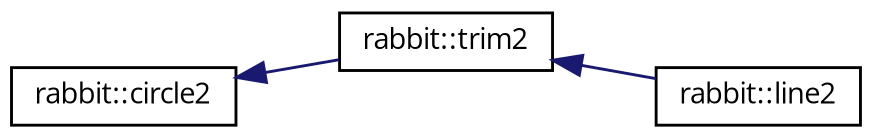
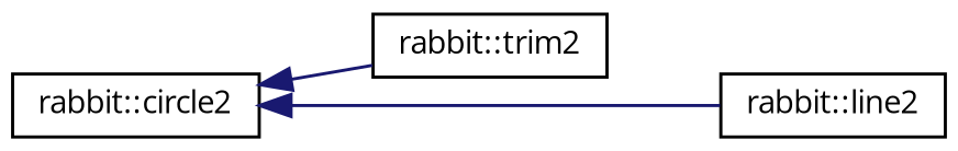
  digraph {
    fontname="Open Sans"
    rankdir=LR
    node [color=black fillcolor=white fontname="Open Sans" fontsize=10 shape=record style=filled]
    edge [color=midnightblue dir=back fontname="Open Sans" fontsize=10 labelfontname=Helvetica labelfontsize=10 style=solid]
    n1 [height=0.2 label="rabbit::trim2" width=0.4]
    n2 [height=0.2 label="rabbit::line2" width=0.4]
    n3 [height=0.2 label="rabbit::circle2" width=0.4]
-   n1 -> n2
+   n3 -> n2
    n3 -> n1
  }
